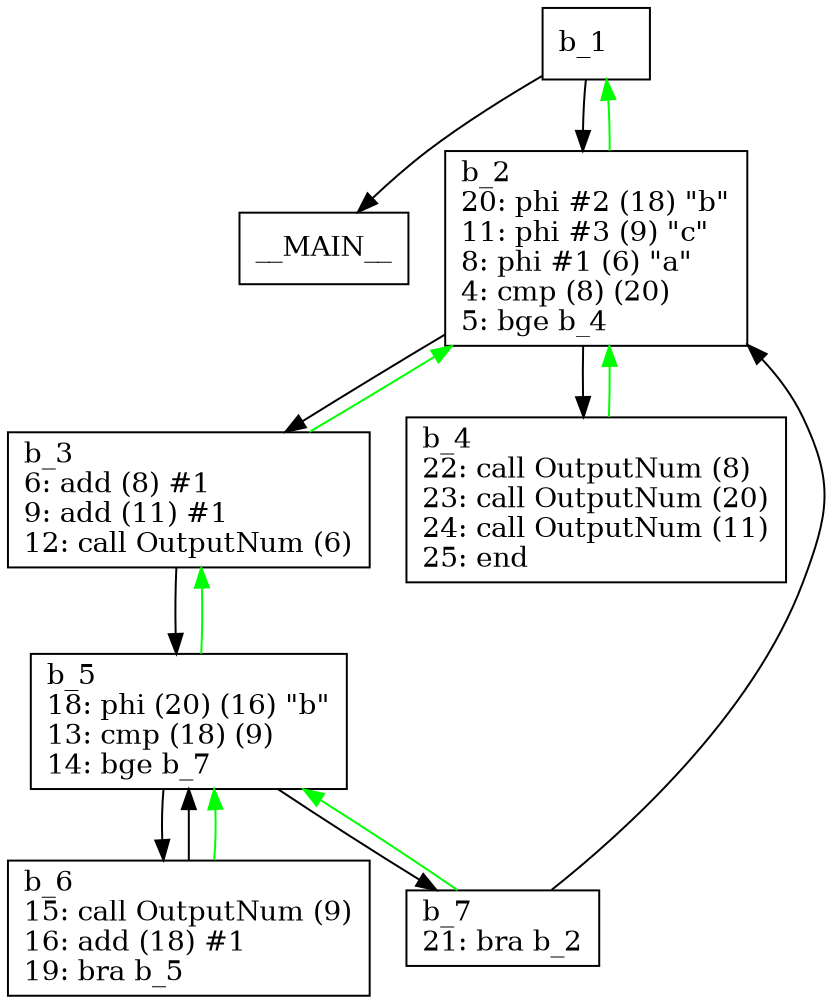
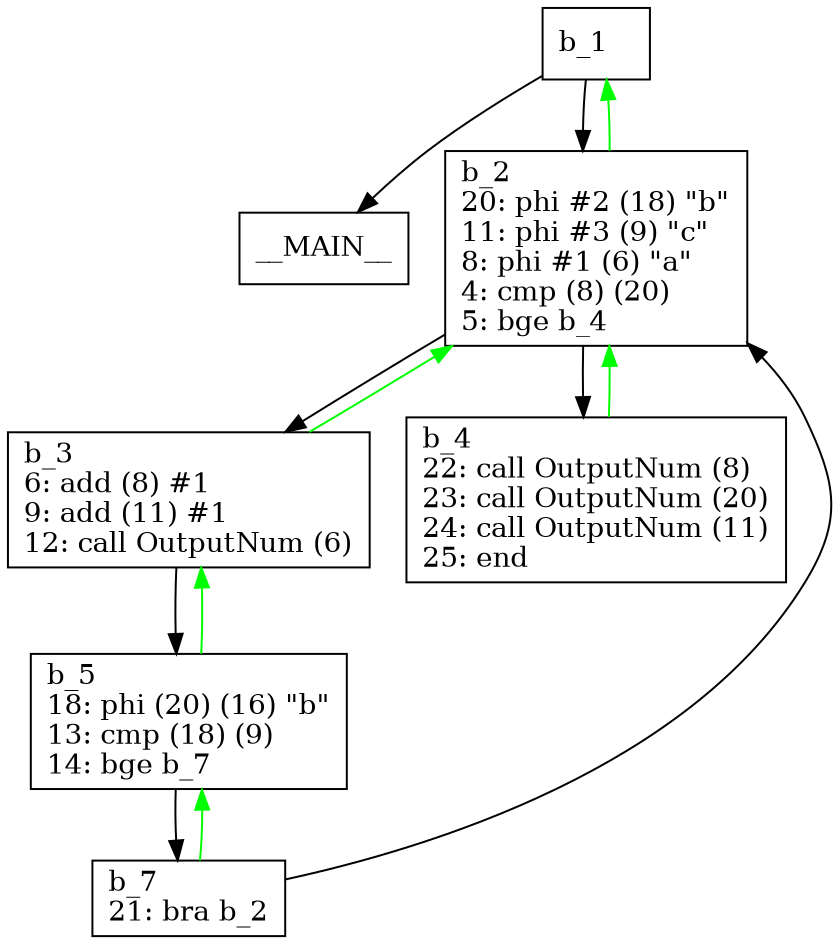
  digraph {
    node [shape=box]
    n1 [label="b_1\l"]
    __MAIN__
    n3 [label="b_2\l20: phi #2 (18) \"b\"\l11: phi #3 (9) \"c\"\l8: phi #1 (6) \"a\"\l4: cmp (8) (20)\l5: bge b_4\l"]
    n4 [label="b_3\l6: add (8) #1\l9: add (11) #1\l12: call OutputNum (6)\l"]
    n5 [label="b_4\l22: call OutputNum (8)\l23: call OutputNum (20)\l24: call OutputNum (11)\l25: end\l"]
    n6 [label="b_5\l18: phi (20) (16) \"b\"\l13: cmp (18) (9)\l14: bge b_7\l"]
-   n7 [label="b_6\l15: call OutputNum (9)\l16: add (18) #1\l19: bra b_5\l"]
    n8 [label="b_7\l21: bra b_2\l"]
    n1 -> __MAIN__
    n1 -> n3
    n3 -> n1 [color=green]
    n3 -> n4
    n3 -> n5
    n4 -> n3 [color=green]
    n4 -> n6
    n5 -> n3 [color=green]
    n6 -> n4 [color=green]
-   n6 -> n7
    n6 -> n8
-   n7 -> n6
-   n7 -> n6 [color=green]
    n8 -> n3
    n8 -> n6 [color=green]
  }
